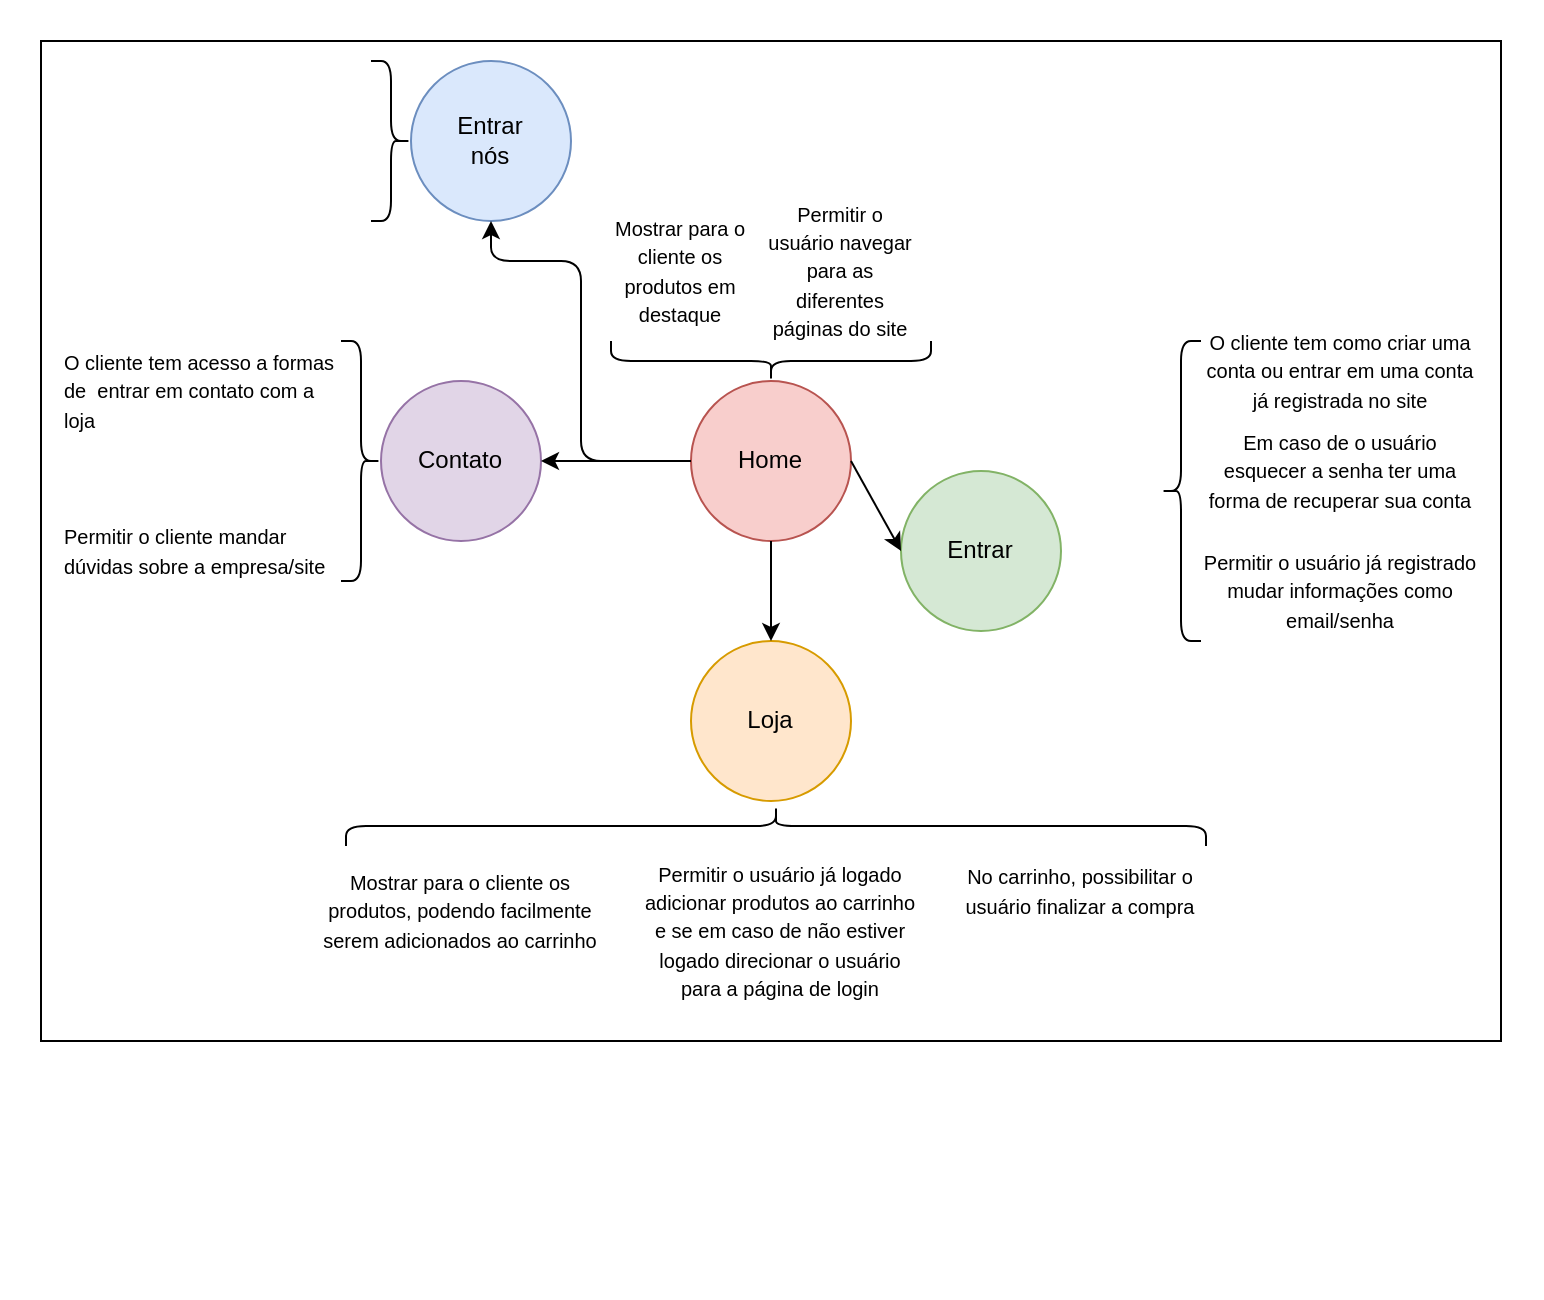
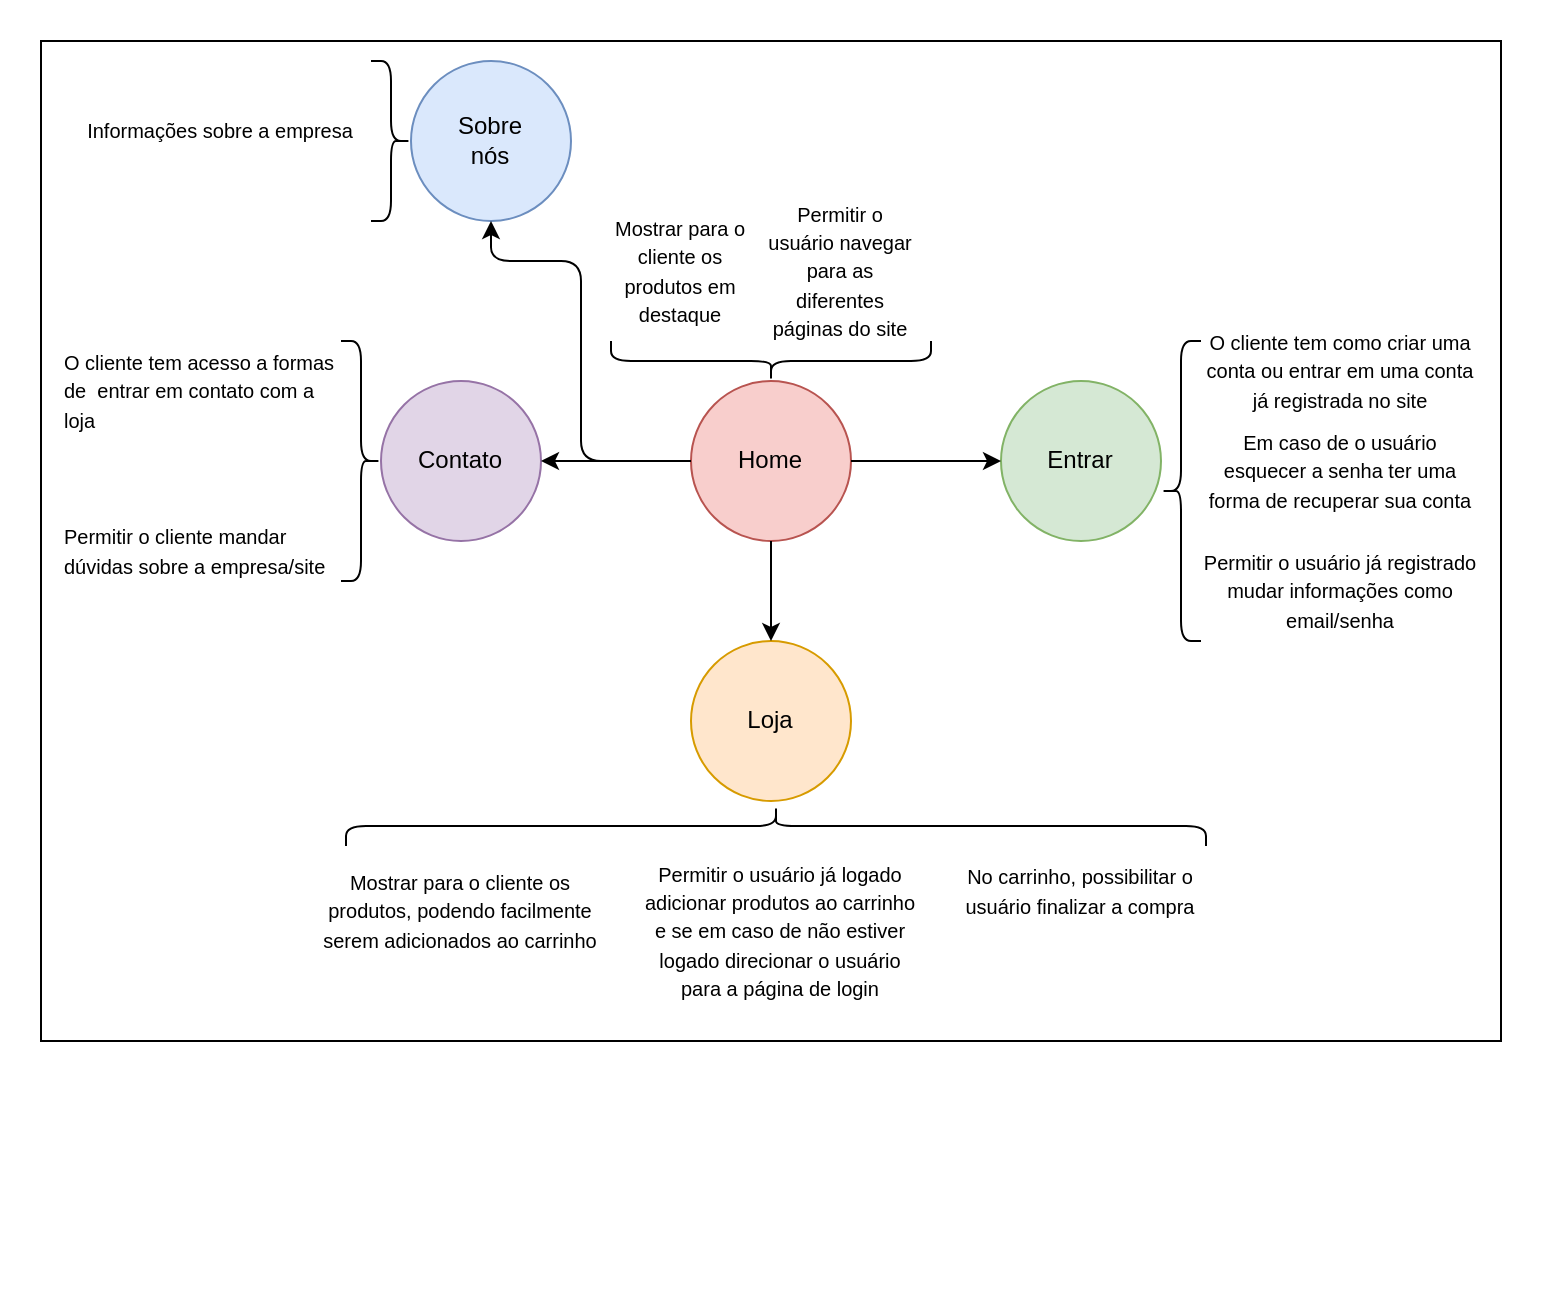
  <mxCell id="0" />
  <mxCell id="1" parent="0" />
  <mxCell id="2" value="" style="rounded=0;whiteSpace=wrap;html=1;" vertex="1" parent="1"><mxGeometry x="20" y="20" width="730" height="500" as="geometry" /></mxCell>
  <mxCell id="3" value="&lt;div&gt;Home&lt;/div&gt;" style="ellipse;whiteSpace=wrap;html=1;aspect=fixed;fillColor=#f8cecc;strokeColor=#b85450;" parent="1" vertex="1"><mxGeometry x="345" y="190" width="80" height="80" as="geometry" /></mxCell>
- <mxCell id="4" value="&lt;div&gt;Entrar&lt;/div&gt;&lt;div&gt;nós&lt;br&gt;&lt;/div&gt;" style="ellipse;whiteSpace=wrap;html=1;aspect=fixed;fillColor=#dae8fc;strokeColor=#6c8ebf;" parent="1" vertex="1"><mxGeometry x="205" y="30" width="80" height="80" as="geometry" /></mxCell>
+ <mxCell id="4" value="&lt;div&gt;Sobre&lt;/div&gt;&lt;div&gt;nós&lt;br&gt;&lt;/div&gt;" style="ellipse;whiteSpace=wrap;html=1;aspect=fixed;fillColor=#dae8fc;strokeColor=#6c8ebf;" parent="1" vertex="1"><mxGeometry x="205" y="30" width="80" height="80" as="geometry" /></mxCell>
  <mxCell id="5" value="Contato" style="ellipse;whiteSpace=wrap;html=1;aspect=fixed;fillColor=#e1d5e7;strokeColor=#9673a6;" parent="1" vertex="1"><mxGeometry x="190" y="190" width="80" height="80" as="geometry" /></mxCell>
  <mxCell id="6" value="&lt;div&gt;Loja&lt;/div&gt;" style="ellipse;whiteSpace=wrap;html=1;aspect=fixed;fillColor=#ffe6cc;strokeColor=#d79b00;" parent="1" vertex="1"><mxGeometry x="345" y="320" width="80" height="80" as="geometry" /></mxCell>
- <mxCell id="7" value="Entrar" style="ellipse;whiteSpace=wrap;html=1;aspect=fixed;fillColor=#d5e8d4;strokeColor=#82b366;" parent="1" vertex="1"><mxGeometry x="450" y="235" width="80" height="80" as="geometry" /></mxCell>
+ <mxCell id="7" value="Entrar" style="ellipse;whiteSpace=wrap;html=1;aspect=fixed;fillColor=#d5e8d4;strokeColor=#82b366;" parent="1" vertex="1"><mxGeometry x="500" y="190" width="80" height="80" as="geometry" /></mxCell>
  <mxCell id="8" value="" style="endArrow=classic;html=1;rounded=0;exitX=0;exitY=0.5;exitDx=0;exitDy=0;entryX=1;entryY=0.5;entryDx=0;entryDy=0;" parent="1" source="3" target="5" edge="1"><mxGeometry width="50" height="50" relative="1" as="geometry"><mxPoint x="240" y="400" as="sourcePoint" /><mxPoint x="290" y="350" as="targetPoint" /></mxGeometry></mxCell>
  <mxCell id="9" value="" style="endArrow=classic;html=1;rounded=0;exitX=0.5;exitY=1;exitDx=0;exitDy=0;entryX=0.5;entryY=0;entryDx=0;entryDy=0;" parent="1" source="3" target="6" edge="1"><mxGeometry width="50" height="50" relative="1" as="geometry"><mxPoint x="260" y="380" as="sourcePoint" /><mxPoint x="310" y="330" as="targetPoint" /></mxGeometry></mxCell>
  <mxCell id="10" value="" style="endArrow=classic;html=1;rounded=0;exitX=1;exitY=0.5;exitDx=0;exitDy=0;entryX=0;entryY=0.5;entryDx=0;entryDy=0;" parent="1" source="3" target="7" edge="1"><mxGeometry width="50" height="50" relative="1" as="geometry"><mxPoint x="430" y="340" as="sourcePoint" /><mxPoint x="480" y="290" as="targetPoint" /></mxGeometry></mxCell>
  <mxCell id="11" value="" style="endArrow=classic;html=1;rounded=1;exitX=0;exitY=0.5;exitDx=0;exitDy=0;entryX=0.5;entryY=1;entryDx=0;entryDy=0;curved=0;" parent="1" source="3" target="4" edge="1"><mxGeometry width="50" height="50" relative="1" as="geometry"><mxPoint x="220" y="350" as="sourcePoint" /><mxPoint x="270" y="300" as="targetPoint" /><Array as="points"><mxPoint x="290" y="230" /><mxPoint x="290" y="130" /><mxPoint x="245" y="130" /></Array></mxGeometry></mxCell>
  <mxCell id="12" value="" style="shape=curlyBracket;whiteSpace=wrap;html=1;rounded=1;flipH=1;labelPosition=right;verticalLabelPosition=middle;align=left;verticalAlign=middle;" parent="1" vertex="1"><mxGeometry x="170" y="170" width="20" height="120" as="geometry" /></mxCell>
  <mxCell id="13" value="&lt;div align=&quot;left&quot;&gt;&lt;font style=&quot;font-size: 10px;&quot;&gt;O cliente tem acesso a formas de&amp;nbsp; entrar em contato com a loja&lt;/font&gt;&lt;/div&gt;" style="text;html=1;align=left;verticalAlign=middle;whiteSpace=wrap;rounded=0;" parent="1" vertex="1"><mxGeometry x="30" y="180" width="140" height="30" as="geometry" /></mxCell>
  <mxCell id="14" value="&lt;font style=&quot;font-size: 10px;&quot;&gt;Permitir o cliente mandar dúvidas sobre a empresa/site&lt;br&gt;&lt;/font&gt;" style="text;html=1;align=left;verticalAlign=middle;whiteSpace=wrap;rounded=0;" parent="1" vertex="1"><mxGeometry x="30" y="260" width="140" height="30" as="geometry" /></mxCell>
+ <mxCell id="15" value="&lt;font style=&quot;font-size: 10px;&quot;&gt;Informações sobre a empresa&lt;/font&gt;" style="text;html=1;align=center;verticalAlign=middle;whiteSpace=wrap;rounded=0;" parent="1" vertex="1"><mxGeometry x="35" y="50" width="150" height="30" as="geometry" /></mxCell>
  <mxCell id="16" value="" style="shape=curlyBracket;whiteSpace=wrap;html=1;rounded=1;labelPosition=left;verticalLabelPosition=middle;align=right;verticalAlign=middle;" parent="1" vertex="1"><mxGeometry x="580" y="170" width="20" height="150" as="geometry" /></mxCell>
  <mxCell id="17" value="&lt;font size=&quot;1&quot;&gt;O cliente tem como criar uma conta ou entrar em uma conta já registrada no site&lt;br&gt;&lt;/font&gt;" style="text;html=1;align=center;verticalAlign=middle;whiteSpace=wrap;rounded=0;" parent="1" vertex="1"><mxGeometry x="600" y="170" width="140" height="30" as="geometry" /></mxCell>
  <mxCell id="18" value="&lt;font size=&quot;1&quot;&gt;Em caso de o usuário esquecer a senha ter uma forma de recuperar sua conta&lt;br&gt;&lt;/font&gt;" style="text;html=1;align=center;verticalAlign=middle;whiteSpace=wrap;rounded=0;" parent="1" vertex="1"><mxGeometry x="600" y="220" width="140" height="30" as="geometry" /></mxCell>
  <mxCell id="19" value="&lt;font size=&quot;1&quot;&gt;Permitir o usuário já registrado mudar informações como email/senha&lt;br&gt;&lt;/font&gt;" style="text;html=1;align=center;verticalAlign=middle;whiteSpace=wrap;rounded=0;" parent="1" vertex="1"><mxGeometry x="600" y="280" width="140" height="30" as="geometry" /></mxCell>
  <mxCell id="20" value="" style="shape=curlyBracket;whiteSpace=wrap;html=1;rounded=1;flipH=1;labelPosition=right;verticalLabelPosition=middle;align=left;verticalAlign=middle;rotation=-90;" parent="1" vertex="1"><mxGeometry x="377.5" y="197.5" width="20" height="430" as="geometry" /></mxCell>
  <mxCell id="21" value="&lt;font size=&quot;1&quot;&gt;Permitir o usuário já logado adicionar produtos ao carrinho e se em caso de não estiver logado direcionar o usuário para a página de login&lt;br&gt;&lt;/font&gt;" style="text;html=1;align=center;verticalAlign=middle;whiteSpace=wrap;rounded=0;" parent="1" vertex="1"><mxGeometry x="320" y="450" width="140" height="30" as="geometry" /></mxCell>
  <mxCell id="22" value="&lt;font size=&quot;1&quot;&gt;Mostrar para o cliente os produtos, podendo facilmente serem adicionados ao carrinho&lt;br&gt;&lt;/font&gt;" style="text;html=1;align=center;verticalAlign=middle;whiteSpace=wrap;rounded=0;" parent="1" vertex="1"><mxGeometry x="160" y="440" width="140" height="30" as="geometry" /></mxCell>
  <mxCell id="23" value="" style="shape=curlyBracket;whiteSpace=wrap;html=1;rounded=1;flipH=1;labelPosition=right;verticalLabelPosition=middle;align=left;verticalAlign=middle;" parent="1" vertex="1"><mxGeometry x="185" y="30" width="20" height="80" as="geometry" /></mxCell>
  <mxCell id="24" value="" style="shape=curlyBracket;whiteSpace=wrap;html=1;rounded=1;flipH=1;labelPosition=right;verticalLabelPosition=middle;align=left;verticalAlign=middle;rotation=90;size=0.5;" parent="1" vertex="1"><mxGeometry x="375" y="100" width="20" height="160" as="geometry" /></mxCell>
  <mxCell id="25" value="&lt;font size=&quot;1&quot;&gt;Mostrar para o cliente os produtos em destaque&lt;br&gt;&lt;/font&gt;" style="text;html=1;align=center;verticalAlign=middle;whiteSpace=wrap;rounded=0;" parent="1" vertex="1"><mxGeometry x="300" y="120" width="80" height="30" as="geometry" /></mxCell>
  <mxCell id="26" value="&lt;font size=&quot;1&quot;&gt;Permitir o usuário navegar para as diferentes páginas do site&lt;br&gt;&lt;/font&gt;" style="text;html=1;align=center;verticalAlign=middle;whiteSpace=wrap;rounded=0;" parent="1" vertex="1"><mxGeometry x="380" y="120" width="80" height="30" as="geometry" /></mxCell>
  <mxCell id="27" value="&lt;font size=&quot;1&quot;&gt;No carrinho, possibilitar o usuário finalizar a compra&lt;br&gt;&lt;/font&gt;" style="text;html=1;align=center;verticalAlign=middle;whiteSpace=wrap;rounded=0;" parent="1" vertex="1"><mxGeometry x="470" y="430" width="140" height="30" as="geometry" /></mxCell>
